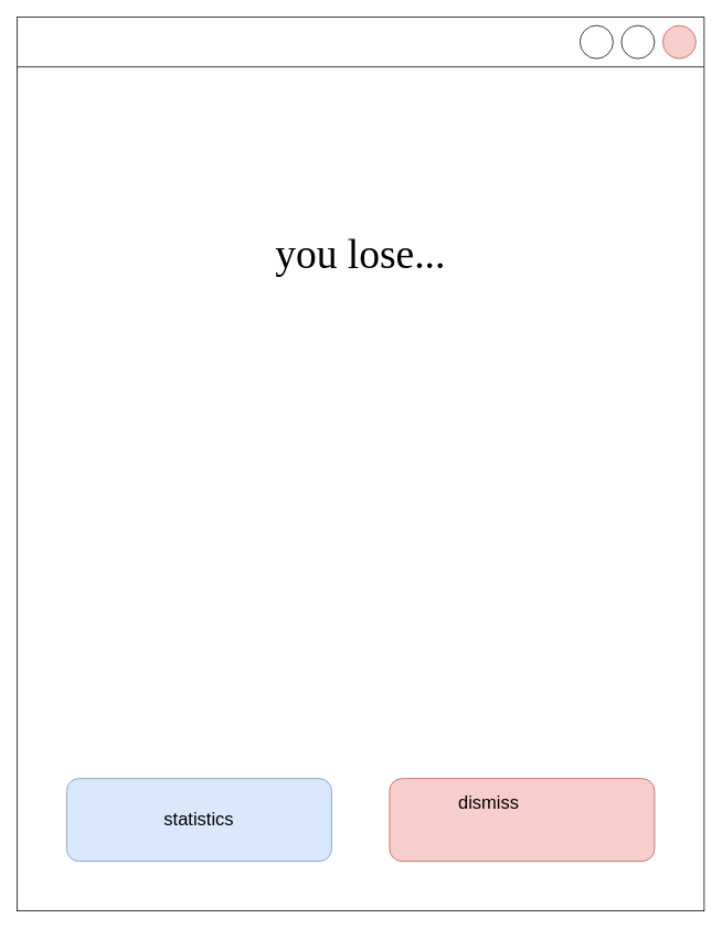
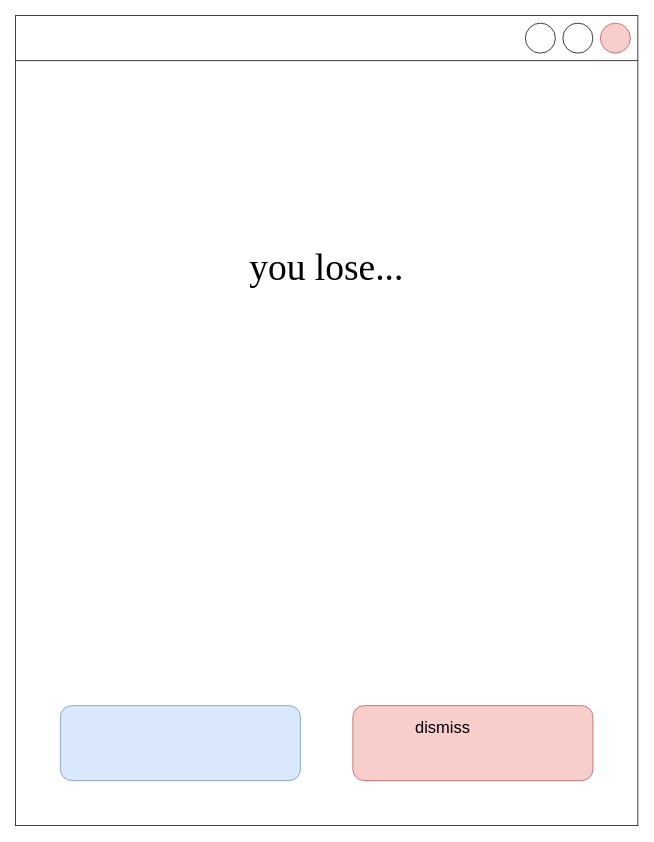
  <mxCell id="0" />
  <mxCell id="1" parent="0" />
  <mxCell id="2" value="" style="rounded=0;whiteSpace=wrap;html=1;" vertex="1" parent="1"><mxGeometry x="20" y="20" width="830" height="1080" as="geometry" /></mxCell>
  <mxCell id="3" value="" style="endArrow=none;html=1;rounded=0;" edge="1" parent="1" target="2"><mxGeometry width="50" height="50" relative="1" as="geometry"><mxPoint x="20" y="80" as="sourcePoint" /><mxPoint x="70" y="30" as="targetPoint" /><Array as="points"><mxPoint x="850" y="80" /></Array></mxGeometry></mxCell>
  <mxCell id="4" value="" style="ellipse;whiteSpace=wrap;html=1;aspect=fixed;fillColor=#f8cecc;strokeColor=#b85450;" vertex="1" parent="1"><mxGeometry x="800" y="30" width="40" height="40" as="geometry" /></mxCell>
  <mxCell id="5" value="" style="ellipse;whiteSpace=wrap;html=1;aspect=fixed;" vertex="1" parent="1"><mxGeometry x="750" y="30" width="40" height="40" as="geometry" /></mxCell>
  <mxCell id="6" value="" style="ellipse;whiteSpace=wrap;html=1;aspect=fixed;" vertex="1" parent="1"><mxGeometry x="700" y="30" width="40" height="40" as="geometry" /></mxCell>
- <mxCell id="7" value="&lt;font face=&quot;Lucida Console&quot; style=&quot;font-size: 50px;&quot;&gt;you lose...&lt;/font&gt;" style="text;html=1;strokeColor=none;fillColor=none;align=center;verticalAlign=middle;whiteSpace=wrap;rounded=0;" vertex="1" parent="1"><mxGeometry x="195" y="210" width="480" height="190" as="geometry" /></mxCell>
+ <mxCell id="7" value="&lt;font face=&quot;Lucida Console&quot; style=&quot;font-size: 50px;&quot;&gt;you lose...&lt;/font&gt;" style="text;html=1;strokeColor=none;fillColor=none;align=center;verticalAlign=middle;whiteSpace=wrap;rounded=0;" vertex="1" parent="1"><mxGeometry x="195" y="260" width="480" height="190" as="geometry" /></mxCell>
  <mxCell id="8" value="" style="rounded=1;whiteSpace=wrap;html=1;labelBackgroundColor=#FFFFFF;fontSize=16;fillColor=#f8cecc;strokeColor=#b85450;" vertex="1" parent="1"><mxGeometry x="470" y="940" width="320" height="100" as="geometry" /></mxCell>
  <mxCell id="9" value="&lt;font style=&quot;font-size: 22px;&quot;&gt;dismiss&lt;/font&gt;" style="text;html=1;strokeColor=none;fillColor=none;align=center;verticalAlign=middle;whiteSpace=wrap;rounded=0;" vertex="1" parent="1"><mxGeometry x="495" y="955" width="190" height="30" as="geometry" /></mxCell>
  <mxCell id="10" value="" style="rounded=1;whiteSpace=wrap;html=1;labelBackgroundColor=#FFFFFF;fontSize=16;fillColor=#dae8fc;strokeColor=#6c8ebf;" vertex="1" parent="1"><mxGeometry x="80" y="940" width="320" height="100" as="geometry" /></mxCell>
- <mxCell id="11" value="&lt;font style=&quot;font-size: 22px;&quot;&gt;statistics&lt;/font&gt;" style="text;html=1;strokeColor=none;fillColor=none;align=center;verticalAlign=middle;whiteSpace=wrap;rounded=0;" vertex="1" parent="1"><mxGeometry x="145" y="975" width="190" height="30" as="geometry" /></mxCell>
